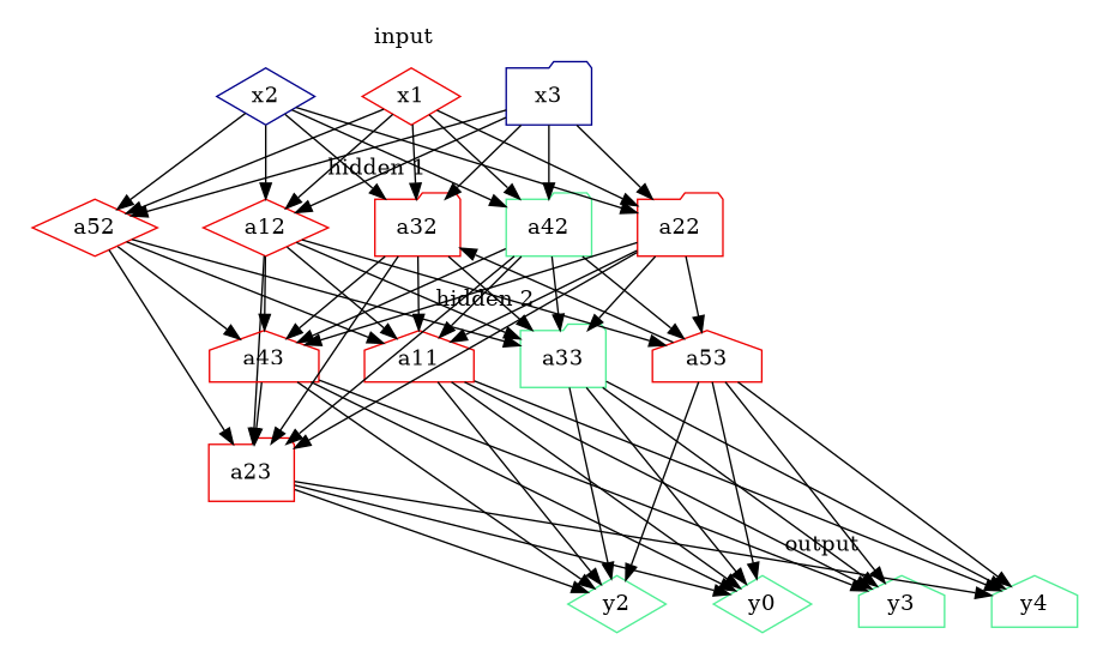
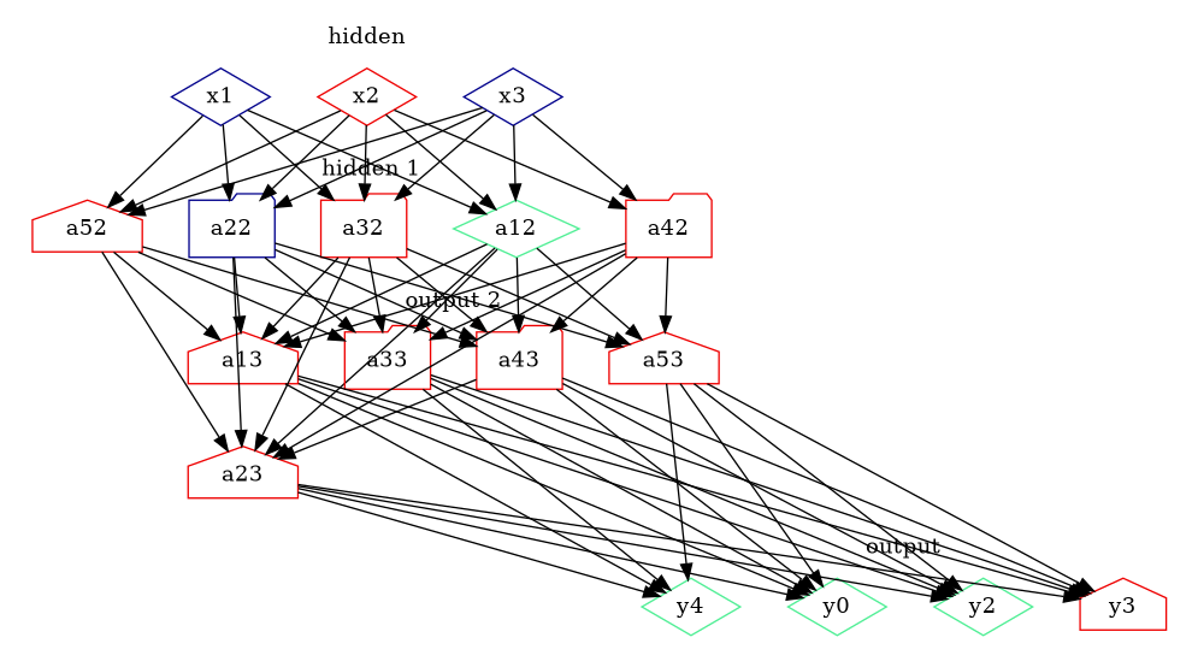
  digraph {
    nodesep=.4
    rankdir=TB
    splines=line
    node [color=red2 shape=diamond style=solid]
-   x1
-   x2 [color=blue4]
-   x3 [color=blue4 shape=folder]
-   a12
-   a22 [shape=folder]
+   x1 [color=blue4]
+   x2
+   x3 [color=blue4]
+   a12 [color=seagreen2]
+   a22 [color=blue4 shape=folder]
    a32 [shape=folder]
-   a42 [color=seagreen2 shape=folder]
-   a52
-   a13 [shape=house label=a11]
-   a23 [shape=folder]
-   a33 [color=seagreen2 shape=folder]
-   a43 [shape=house]
+   a42 [shape=folder]
+   a52 [shape=house]
+   a13 [shape=house]
+   a23 [shape=house]
+   a33 [shape=folder]
+   a43 [shape=folder]
    a53 [shape=house]
    n14 [color=seagreen2 label=y0]
    y2 [color=seagreen2]
-   y3 [color=seagreen2 shape=house]
-   y4 [color=seagreen2 shape=house]
+   y3 [shape=house]
+   y4 [color=seagreen2]
    subgraph cluster_1 {
      color=white
-     label=input
+     label=hidden
      x1
      x2
      x3
    }
    subgraph cluster_2 {
      color=white
      label="hidden 1"
      a12
      a22
      a32
      a42
      a52
    }
    subgraph cluster_3 {
      color=white
-     label="hidden 2"
+     label="output 2"
      a13
      a23
      a33
      a43
      a53
    }
    subgraph cluster_4 {
      color=white
      label=output
      n14
      y2
      y3
      y4
    }
    x1 -> a12
    x1 -> a22
    x1 -> a32
-   x1 -> a42
    x1 -> a52
    x2 -> a12
    x2 -> a22
    x2 -> a32
    x2 -> a42
    x2 -> a52
    x3 -> a12
    x3 -> a22
    x3 -> a32
    x3 -> a42
    x3 -> a52
    a12 -> a13
    a12 -> a23
    a12 -> a33
    a12 -> a43
    a12 -> a53
    a22 -> a13
    a22 -> a23
    a22 -> a33
    a22 -> a43
    a22 -> a53
    a32 -> a13
    a32 -> a23
    a32 -> a33
    a32 -> a43
-   a53 -> a32
+   a32 -> a53
    a42 -> a13
    a42 -> a23
    a42 -> a33
    a42 -> a43
    a42 -> a53
    a52 -> a13
    a52 -> a23
    a52 -> a33
    a52 -> a43
    a13 -> n14
    a13 -> y2
    a13 -> y3
    a13 -> y4
    a23 -> n14
    a23 -> y2
+   a23 -> y3
    a23 -> y4
    a33 -> n14
    a33 -> y2
    a33 -> y3
    a33 -> y4
    a43 -> a23
    a43 -> n14
    a43 -> y2
    a43 -> y3
    a53 -> n14
    a53 -> y2
    a53 -> y3
    a53 -> y4
  }
